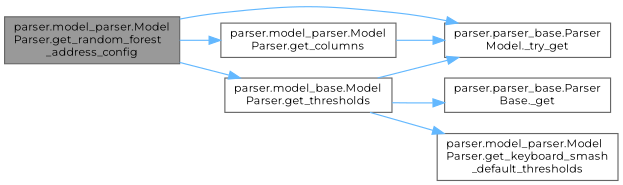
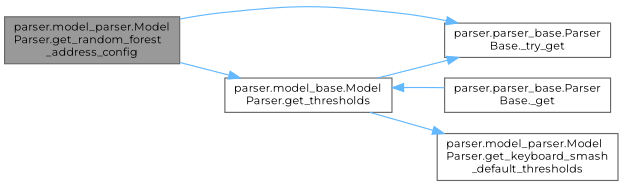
  digraph {
    fontname=Montserrat
    rankdir=LR
    node [color=grey40 fillcolor=white fontname=Montserrat fontsize=10 shape=box style=filled]
    edge [color=steelblue1 fontname=Montserrat fontsize=10 labelfontname=Helvetica labelfontsize=10 style=solid]
    n1 [color=gray40 fillcolor=grey60 fontcolor=black height=0.2 label="parser.model_parser.Model\lParser.get_random_forest\l_address_config" width=0.4]
-   n2 [height=0.2 label="parser.parser_base.Parser\lModel._try_get" width=0.4]
-   n3 [height=0.2 label="parser.model_parser.Model\lParser.get_columns" width=0.4]
+   n2 [height=0.2 label="parser.parser_base.Parser\lBase._try_get" width=0.4]
    n4 [height=0.2 label="parser.model_base.Model\lParser.get_thresholds" width=0.4]
    n5 [height=0.2 label="parser.parser_base.Parser\lBase._get" width=0.4]
    n6 [height=0.2 label="parser.model_parser.Model\lParser.get_keyboard_smash\l_default_thresholds" width=0.4]
    n1 -> n2
-   n1 -> n3
    n1 -> n4
-   n3 -> n2
    n4 -> n2
-   n4 -> n5
+   n5 -> n4
    n4 -> n6
  }
